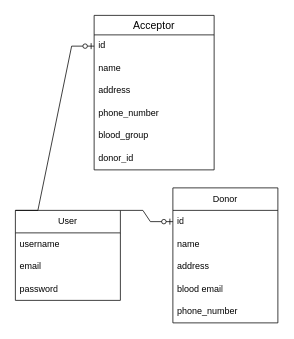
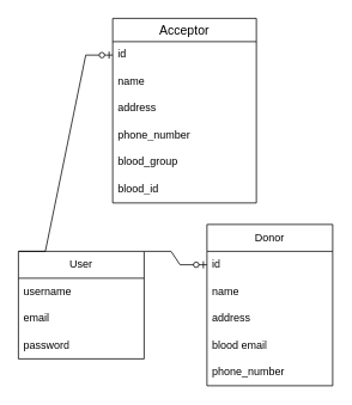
  <mxCell id="0" />
  <mxCell id="1" parent="0" />
  <mxCell id="2" value="User" style="swimlane;fontStyle=0;childLayout=stackLayout;horizontal=1;startSize=30;horizontalStack=0;resizeParent=1;resizeParentMax=0;resizeLast=0;collapsible=1;marginBottom=0;whiteSpace=wrap;html=1;" vertex="1" parent="1"><mxGeometry x="20" y="280" width="140" height="120" as="geometry" /></mxCell>
  <mxCell id="3" value="username" style="text;strokeColor=none;fillColor=none;align=left;verticalAlign=middle;spacingLeft=4;spacingRight=4;overflow=hidden;points=[[0,0.5],[1,0.5]];portConstraint=eastwest;rotatable=0;whiteSpace=wrap;html=1;" vertex="1" parent="2"><mxGeometry y="30" width="140" height="30" as="geometry" /></mxCell>
  <mxCell id="4" value="email" style="text;strokeColor=none;fillColor=none;align=left;verticalAlign=middle;spacingLeft=4;spacingRight=4;overflow=hidden;points=[[0,0.5],[1,0.5]];portConstraint=eastwest;rotatable=0;whiteSpace=wrap;html=1;" vertex="1" parent="2"><mxGeometry y="60" width="140" height="30" as="geometry" /></mxCell>
  <mxCell id="5" value="password" style="text;strokeColor=none;fillColor=none;align=left;verticalAlign=middle;spacingLeft=4;spacingRight=4;overflow=hidden;points=[[0,0.5],[1,0.5]];portConstraint=eastwest;rotatable=0;whiteSpace=wrap;html=1;" vertex="1" parent="2"><mxGeometry y="90" width="140" height="30" as="geometry" /></mxCell>
  <mxCell id="6" value="Donor" style="swimlane;fontStyle=0;childLayout=stackLayout;horizontal=1;startSize=30;horizontalStack=0;resizeParent=1;resizeParentMax=0;resizeLast=0;collapsible=1;marginBottom=0;whiteSpace=wrap;html=1;" vertex="1" parent="1"><mxGeometry x="230" y="250" width="140" height="180" as="geometry" /></mxCell>
  <mxCell id="7" value="id" style="text;strokeColor=none;fillColor=none;align=left;verticalAlign=middle;spacingLeft=4;spacingRight=4;overflow=hidden;points=[[0,0.5],[1,0.5]];portConstraint=eastwest;rotatable=0;whiteSpace=wrap;html=1;" vertex="1" parent="6"><mxGeometry y="30" width="140" height="30" as="geometry" /></mxCell>
  <mxCell id="8" value="name" style="text;strokeColor=none;fillColor=none;align=left;verticalAlign=middle;spacingLeft=4;spacingRight=4;overflow=hidden;points=[[0,0.5],[1,0.5]];portConstraint=eastwest;rotatable=0;whiteSpace=wrap;html=1;" vertex="1" parent="6"><mxGeometry y="60" width="140" height="30" as="geometry" /></mxCell>
  <mxCell id="9" value="address" style="text;strokeColor=none;fillColor=none;align=left;verticalAlign=middle;spacingLeft=4;spacingRight=4;overflow=hidden;points=[[0,0.5],[1,0.5]];portConstraint=eastwest;rotatable=0;whiteSpace=wrap;html=1;" vertex="1" parent="6"><mxGeometry y="90" width="140" height="30" as="geometry" /></mxCell>
  <mxCell id="10" value="blood email" style="text;strokeColor=none;fillColor=none;align=left;verticalAlign=middle;spacingLeft=4;spacingRight=4;overflow=hidden;points=[[0,0.5],[1,0.5]];portConstraint=eastwest;rotatable=0;whiteSpace=wrap;html=1;" vertex="1" parent="6"><mxGeometry y="120" width="140" height="30" as="geometry" /></mxCell>
  <mxCell id="11" value="phone_number" style="text;strokeColor=none;fillColor=none;align=left;verticalAlign=middle;spacingLeft=4;spacingRight=4;overflow=hidden;points=[[0,0.5],[1,0.5]];portConstraint=eastwest;rotatable=0;whiteSpace=wrap;html=1;" vertex="1" parent="6"><mxGeometry y="150" width="140" height="30" as="geometry" /></mxCell>
  <mxCell id="12" value="" style="edgeStyle=entityRelationEdgeStyle;fontSize=12;html=1;endArrow=ERzeroToOne;endFill=1;rounded=0;entryX=0;entryY=0.5;entryDx=0;entryDy=0;exitX=1;exitY=0;exitDx=0;exitDy=0;" edge="1" parent="1" source="2"><mxGeometry width="100" height="100" relative="1" as="geometry"><mxPoint x="355" y="180" as="sourcePoint" /><mxPoint x="230" y="295" as="targetPoint" /></mxGeometry></mxCell>
  <mxCell id="13" value="Acceptor" style="swimlane;fontStyle=0;childLayout=stackLayout;horizontal=1;startSize=26;horizontalStack=0;resizeParent=1;resizeParentMax=0;resizeLast=0;collapsible=1;marginBottom=0;align=center;fontSize=14;" vertex="1" parent="1"><mxGeometry x="125" y="20" width="160" height="206" as="geometry" /></mxCell>
  <mxCell id="14" value="id" style="text;strokeColor=none;fillColor=none;spacingLeft=4;spacingRight=4;overflow=hidden;rotatable=0;points=[[0,0.5],[1,0.5]];portConstraint=eastwest;fontSize=12;whiteSpace=wrap;html=1;" vertex="1" parent="13"><mxGeometry y="26" width="160" height="30" as="geometry" /></mxCell>
  <mxCell id="15" value="name" style="text;strokeColor=none;fillColor=none;spacingLeft=4;spacingRight=4;overflow=hidden;rotatable=0;points=[[0,0.5],[1,0.5]];portConstraint=eastwest;fontSize=12;whiteSpace=wrap;html=1;" vertex="1" parent="13"><mxGeometry y="56" width="160" height="30" as="geometry" /></mxCell>
  <mxCell id="16" value="address" style="text;strokeColor=none;fillColor=none;spacingLeft=4;spacingRight=4;overflow=hidden;rotatable=0;points=[[0,0.5],[1,0.5]];portConstraint=eastwest;fontSize=12;whiteSpace=wrap;html=1;" vertex="1" parent="13"><mxGeometry y="86" width="160" height="30" as="geometry" /></mxCell>
  <mxCell id="17" value="phone_number" style="text;strokeColor=none;fillColor=none;spacingLeft=4;spacingRight=4;overflow=hidden;rotatable=0;points=[[0,0.5],[1,0.5]];portConstraint=eastwest;fontSize=12;whiteSpace=wrap;html=1;" vertex="1" parent="13"><mxGeometry y="116" width="160" height="30" as="geometry" /></mxCell>
  <mxCell id="18" value="blood_group" style="text;strokeColor=none;fillColor=none;spacingLeft=4;spacingRight=4;overflow=hidden;rotatable=0;points=[[0,0.5],[1,0.5]];portConstraint=eastwest;fontSize=12;whiteSpace=wrap;html=1;" vertex="1" parent="13"><mxGeometry y="146" width="160" height="30" as="geometry" /></mxCell>
- <mxCell id="19" value="donor_id" style="text;strokeColor=none;fillColor=none;spacingLeft=4;spacingRight=4;overflow=hidden;rotatable=0;points=[[0,0.5],[1,0.5]];portConstraint=eastwest;fontSize=12;whiteSpace=wrap;html=1;" vertex="1" parent="13"><mxGeometry y="176" width="160" height="30" as="geometry" /></mxCell>
+ <mxCell id="19" value="blood_id" style="text;strokeColor=none;fillColor=none;spacingLeft=4;spacingRight=4;overflow=hidden;rotatable=0;points=[[0,0.5],[1,0.5]];portConstraint=eastwest;fontSize=12;whiteSpace=wrap;html=1;" vertex="1" parent="13"><mxGeometry y="176" width="160" height="30" as="geometry" /></mxCell>
  <mxCell id="20" value="" style="edgeStyle=entityRelationEdgeStyle;fontSize=12;html=1;endArrow=ERzeroToOne;endFill=1;rounded=0;entryX=0;entryY=0.5;entryDx=0;entryDy=0;exitX=0;exitY=0;exitDx=0;exitDy=0;" edge="1" parent="1" source="2" target="14"><mxGeometry width="100" height="100" relative="1" as="geometry"><mxPoint x="-80" y="540" as="sourcePoint" /><mxPoint x="20" y="440" as="targetPoint" /></mxGeometry></mxCell>
